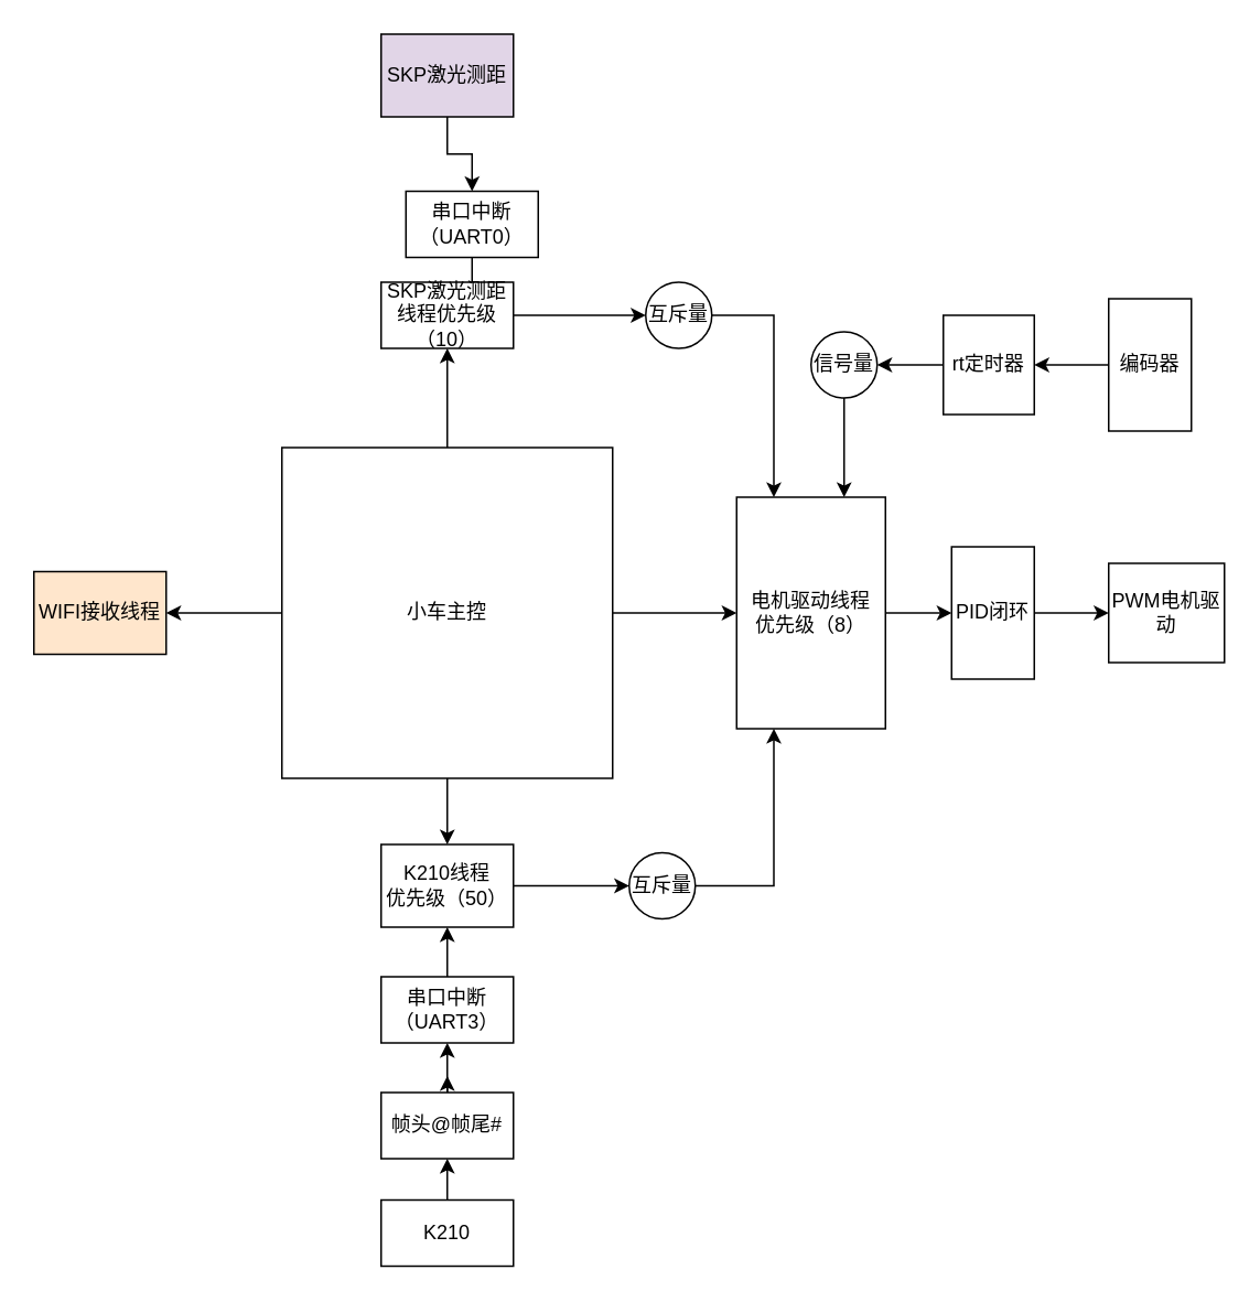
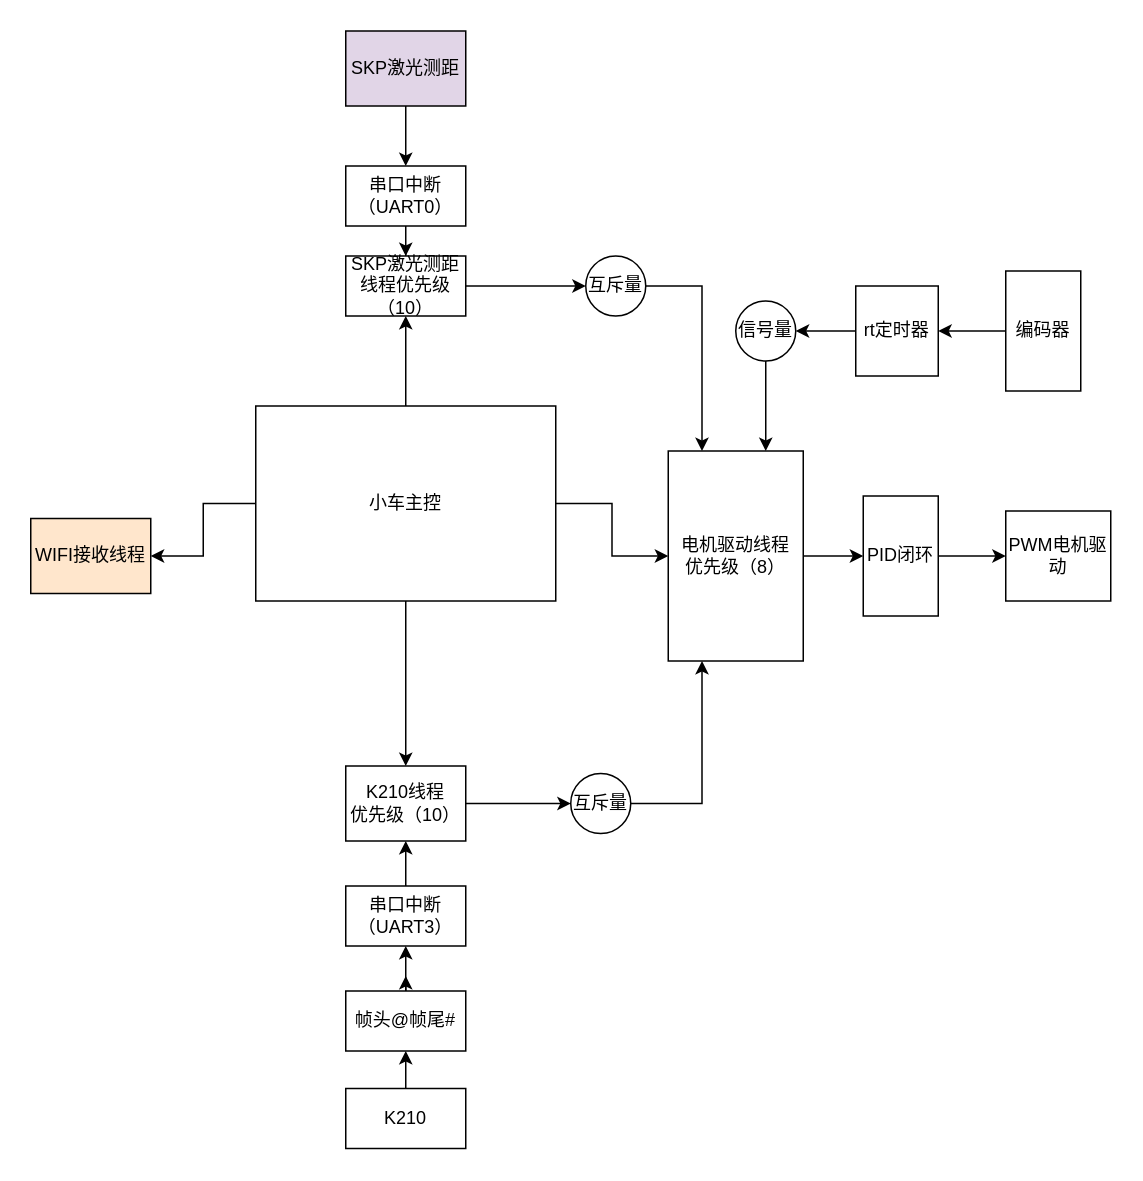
  <mxCell id="0" />
  <mxCell id="1" parent="0" />
  <mxCell id="2" value="" style="edgeStyle=orthogonalEdgeStyle;rounded=0;orthogonalLoop=1;jettySize=auto;html=1;" edge="1" parent="1" source="6" target="31"><mxGeometry relative="1" as="geometry" /></mxCell>
  <mxCell id="3" value="" style="edgeStyle=orthogonalEdgeStyle;rounded=0;orthogonalLoop=1;jettySize=auto;html=1;" edge="1" parent="1" source="6" target="13"><mxGeometry relative="1" as="geometry" /></mxCell>
  <mxCell id="4" value="" style="edgeStyle=orthogonalEdgeStyle;rounded=0;orthogonalLoop=1;jettySize=auto;html=1;" edge="1" parent="1" source="6" target="8"><mxGeometry relative="1" as="geometry" /></mxCell>
  <mxCell id="5" value="" style="edgeStyle=orthogonalEdgeStyle;rounded=0;orthogonalLoop=1;jettySize=auto;html=1;" edge="1" parent="1" source="6" target="9"><mxGeometry relative="1" as="geometry" /></mxCell>
- <mxCell id="6" value="小车主控" style="whiteSpace=wrap;html=1;aspect=fixed;" parent="1" vertex="1"><mxGeometry x="170" y="270" width="200" height="200" as="geometry" /></mxCell>
+ <mxCell id="6" value="小车主控" style="whiteSpace=wrap;html=1;aspect=fixed;" parent="1" vertex="1"><mxGeometry x="170" y="270" width="200" height="130" as="geometry" /></mxCell>
  <mxCell id="7" value="" style="edgeStyle=orthogonalEdgeStyle;rounded=0;orthogonalLoop=1;jettySize=auto;html=1;" edge="1" parent="1" source="8" target="26"><mxGeometry relative="1" as="geometry" /></mxCell>
- <mxCell id="8" value="K210线程&lt;br&gt;优先级（50）" style="rounded=0;whiteSpace=wrap;html=1;" parent="1" vertex="1"><mxGeometry x="230" y="510" width="80" height="50" as="geometry" /></mxCell>
+ <mxCell id="8" value="K210线程&lt;br&gt;优先级（10）" style="rounded=0;whiteSpace=wrap;html=1;" parent="1" vertex="1"><mxGeometry x="230" y="510" width="80" height="50" as="geometry" /></mxCell>
  <mxCell id="9" value="WIFI接收线程" style="rounded=0;whiteSpace=wrap;html=1;fillColor=#ffe6cc;" parent="1" vertex="1"><mxGeometry x="20" y="345" width="80" height="50" as="geometry" /></mxCell>
  <mxCell id="10" value="" style="edgeStyle=orthogonalEdgeStyle;rounded=0;orthogonalLoop=1;jettySize=auto;html=1;" edge="1" parent="1" source="11" target="28"><mxGeometry relative="1" as="geometry" /></mxCell>
  <mxCell id="11" value="SKP激光测距" style="rounded=0;whiteSpace=wrap;html=1;fillColor=#e1d5e7;" parent="1" vertex="1"><mxGeometry x="230" y="20" width="80" height="50" as="geometry" /></mxCell>
  <mxCell id="12" value="" style="edgeStyle=orthogonalEdgeStyle;rounded=0;orthogonalLoop=1;jettySize=auto;html=1;" edge="1" parent="1" source="13" target="17"><mxGeometry relative="1" as="geometry" /></mxCell>
  <mxCell id="13" value="电机驱动线程&lt;br&gt;优先级（8）" style="rounded=0;whiteSpace=wrap;html=1;direction=south;" parent="1" vertex="1"><mxGeometry x="445" y="300" width="90" height="140" as="geometry" /></mxCell>
  <mxCell id="14" value="" style="edgeStyle=orthogonalEdgeStyle;rounded=0;orthogonalLoop=1;jettySize=auto;html=1;" edge="1" parent="1" source="15" target="34"><mxGeometry relative="1" as="geometry" /></mxCell>
  <mxCell id="15" value="编码器" style="rounded=0;whiteSpace=wrap;html=1;direction=south;" parent="1" vertex="1"><mxGeometry x="670" y="180" width="50" height="80" as="geometry" /></mxCell>
  <mxCell id="16" value="" style="edgeStyle=orthogonalEdgeStyle;rounded=0;orthogonalLoop=1;jettySize=auto;html=1;" edge="1" parent="1" source="17" target="37"><mxGeometry relative="1" as="geometry" /></mxCell>
  <mxCell id="17" value="PID闭环" style="rounded=0;whiteSpace=wrap;html=1;direction=south;" parent="1" vertex="1"><mxGeometry x="575" y="330" width="50" height="80" as="geometry" /></mxCell>
  <mxCell id="18" style="edgeStyle=orthogonalEdgeStyle;rounded=0;orthogonalLoop=1;jettySize=auto;html=1;" edge="1" parent="1" source="19" target="22"><mxGeometry relative="1" as="geometry" /></mxCell>
  <mxCell id="19" value="K210" style="rounded=0;whiteSpace=wrap;html=1;direction=west;" vertex="1" parent="1"><mxGeometry x="230" y="725" width="80" height="40" as="geometry" /></mxCell>
  <mxCell id="20" style="edgeStyle=orthogonalEdgeStyle;rounded=0;orthogonalLoop=1;jettySize=auto;html=1;exitX=0.5;exitY=0;exitDx=0;exitDy=0;entryX=0.5;entryY=1;entryDx=0;entryDy=0;" edge="1" parent="1" source="22"><mxGeometry relative="1" as="geometry"><mxPoint x="270" y="650" as="targetPoint" /></mxGeometry></mxCell>
  <mxCell id="21" value="" style="edgeStyle=orthogonalEdgeStyle;rounded=0;orthogonalLoop=1;jettySize=auto;html=1;" edge="1" parent="1" source="22" target="24"><mxGeometry relative="1" as="geometry" /></mxCell>
  <mxCell id="22" value="帧头@帧尾#" style="rounded=0;whiteSpace=wrap;html=1;" vertex="1" parent="1"><mxGeometry x="230" y="660" width="80" height="40" as="geometry" /></mxCell>
  <mxCell id="23" value="" style="edgeStyle=orthogonalEdgeStyle;rounded=0;orthogonalLoop=1;jettySize=auto;html=1;" edge="1" parent="1" source="24" target="8"><mxGeometry relative="1" as="geometry" /></mxCell>
  <mxCell id="24" value="串口中断（UART3）" style="rounded=0;whiteSpace=wrap;html=1;" vertex="1" parent="1"><mxGeometry x="230" y="590" width="80" height="40" as="geometry" /></mxCell>
  <mxCell id="25" style="edgeStyle=orthogonalEdgeStyle;rounded=0;orthogonalLoop=1;jettySize=auto;html=1;entryX=1;entryY=0.75;entryDx=0;entryDy=0;" edge="1" parent="1" source="26" target="13"><mxGeometry relative="1" as="geometry" /></mxCell>
  <mxCell id="26" value="互斥量" style="ellipse;whiteSpace=wrap;html=1;aspect=fixed;" vertex="1" parent="1"><mxGeometry x="380" y="515" width="40" height="40" as="geometry" /></mxCell>
  <mxCell id="27" value="" style="edgeStyle=orthogonalEdgeStyle;rounded=0;orthogonalLoop=1;jettySize=auto;html=1;" edge="1" parent="1" source="28" target="31"><mxGeometry relative="1" as="geometry" /></mxCell>
- <mxCell id="28" value="串口中断（UART0）" style="rounded=0;whiteSpace=wrap;html=1;" vertex="1" parent="1"><mxGeometry x="245" y="115" width="80" height="40" as="geometry" /></mxCell>
+ <mxCell id="28" value="串口中断（UART0）" style="rounded=0;whiteSpace=wrap;html=1;" vertex="1" parent="1"><mxGeometry x="230" width="80" height="40" as="geometry" y="110" /></mxCell>
  <mxCell id="29" style="edgeStyle=orthogonalEdgeStyle;rounded=0;orthogonalLoop=1;jettySize=auto;html=1;entryX=0;entryY=0.75;entryDx=0;entryDy=0;" edge="1" parent="1" source="32" target="13"><mxGeometry relative="1" as="geometry" /></mxCell>
  <mxCell id="30" value="" style="edgeStyle=orthogonalEdgeStyle;rounded=0;orthogonalLoop=1;jettySize=auto;html=1;" edge="1" parent="1" source="31" target="32"><mxGeometry relative="1" as="geometry" /></mxCell>
  <mxCell id="31" value="SKP激光测距线程优先级（10）" style="whiteSpace=wrap;html=1;rounded=0;" vertex="1" parent="1"><mxGeometry x="230" y="170" width="80" height="40" as="geometry" /></mxCell>
  <mxCell id="32" value="互斥量" style="ellipse;whiteSpace=wrap;html=1;aspect=fixed;" vertex="1" parent="1"><mxGeometry x="390" y="170" width="40" height="40" as="geometry" /></mxCell>
  <mxCell id="33" style="edgeStyle=orthogonalEdgeStyle;rounded=0;orthogonalLoop=1;jettySize=auto;html=1;" edge="1" parent="1" source="34"><mxGeometry relative="1" as="geometry"><mxPoint x="530" y="220" as="targetPoint" /></mxGeometry></mxCell>
  <mxCell id="34" value="rt定时器" style="whiteSpace=wrap;html=1;rounded=0;" vertex="1" parent="1"><mxGeometry x="570" y="190" width="55" height="60" as="geometry" /></mxCell>
  <mxCell id="35" value="" style="edgeStyle=orthogonalEdgeStyle;rounded=0;orthogonalLoop=1;jettySize=auto;html=1;" edge="1" parent="1" source="36" target="13"><mxGeometry relative="1" as="geometry"><Array as="points"><mxPoint x="510" y="280" /><mxPoint x="510" y="280" /></Array></mxGeometry></mxCell>
  <mxCell id="36" value="信号量" style="ellipse;whiteSpace=wrap;html=1;aspect=fixed;" vertex="1" parent="1"><mxGeometry x="490" y="200" width="40" height="40" as="geometry" /></mxCell>
  <mxCell id="37" value="PWM电机驱动" style="whiteSpace=wrap;html=1;rounded=0;" vertex="1" parent="1"><mxGeometry x="670" y="340" width="70" height="60" as="geometry" /></mxCell>
